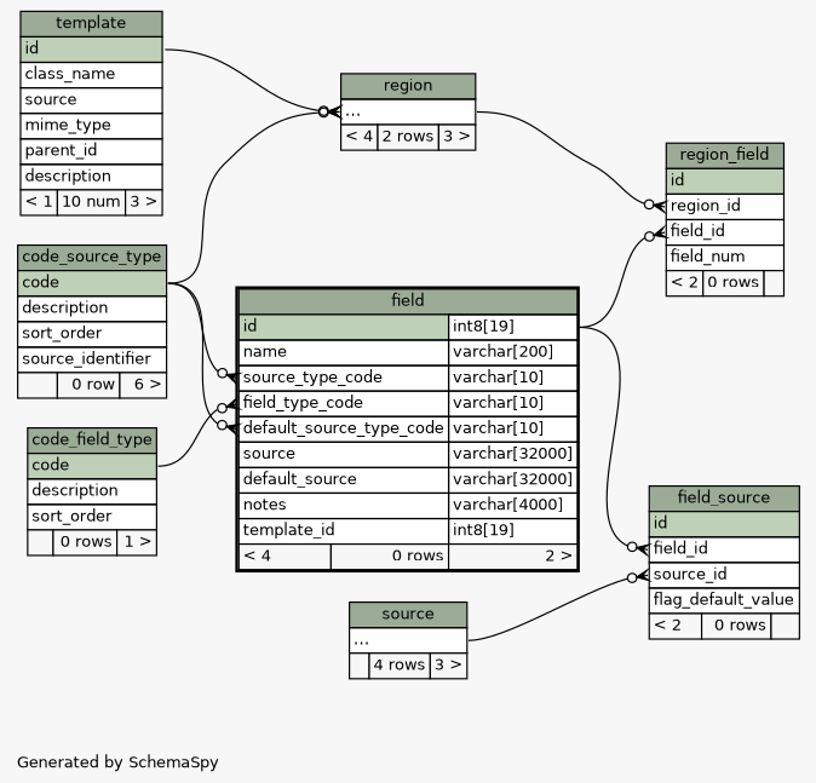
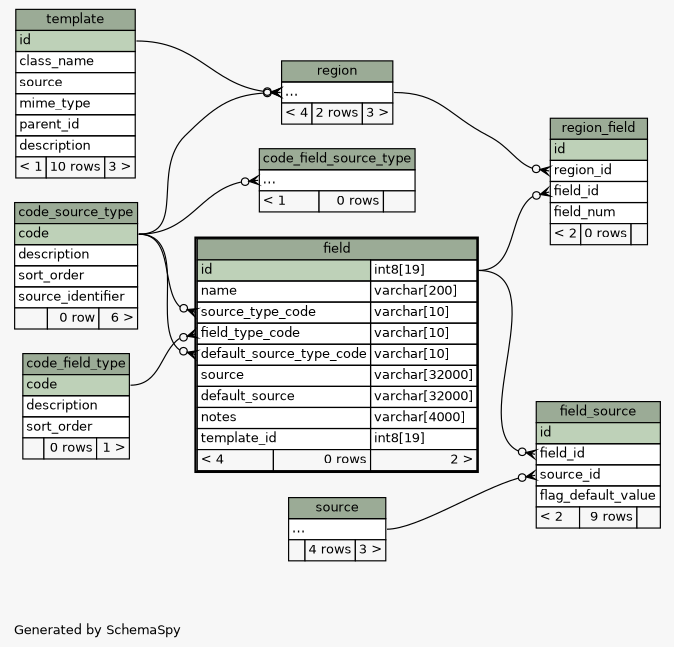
  digraph {
    bgcolor="#f7f7f7"
    fontname=Helvetica
    fontsize=11
    label="\nGenerated by SchemaSpy"
    labeljust=l
    nodesep=0.18
    rankdir=RL
    ranksep=0.46
    node [fontname=Helvetica fontsize=11 shape=plaintext]
    edge [arrowhead=none arrowsize=0.8 arrowtail=crowodot dir=back headport="code:e" tailport="elipses:w"]
+   n1 [label=<     <TABLE BORDER="0" CELLBORDER="1" CELLSPACING="0" BGCOLOR="#ffffff">       <TR><TD COLSPAN="3" BGCOLOR="#9bab96" ALIGN="CENTER">code_field_source_type</TD></TR>       <TR><TD PORT="elipses" COLSPAN="3" ALIGN="LEFT">...</TD></TR>       <TR><TD ALIGN="LEFT" BGCOLOR="#f7f7f7">&lt; 1</TD><TD ALIGN="RIGHT" BGCOLOR="#f7f7f7">0 rows</TD><TD ALIGN="RIGHT" BGCOLOR="#f7f7f7">  </TD></TR>     </TABLE>>]
    n2 [label=<     <TABLE BORDER="0" CELLBORDER="1" CELLSPACING="0" BGCOLOR="#ffffff">       <TR><TD COLSPAN="3" BGCOLOR="#9bab96" ALIGN="CENTER">code_source_type</TD></TR>       <TR><TD PORT="code" COLSPAN="3" BGCOLOR="#bed1b8" ALIGN="LEFT">code</TD></TR>       <TR><TD PORT="description" COLSPAN="3" ALIGN="LEFT">description</TD></TR>       <TR><TD PORT="sort_order" COLSPAN="3" ALIGN="LEFT">sort_order</TD></TR>       <TR><TD PORT="source_identifier" COLSPAN="3" ALIGN="LEFT">source_identifier</TD></TR>       <TR><TD ALIGN="LEFT" BGCOLOR="#f7f7f7">  </TD><TD ALIGN="RIGHT" BGCOLOR="#f7f7f7">0 row</TD><TD ALIGN="RIGHT" BGCOLOR="#f7f7f7">6 &gt;</TD></TR>     </TABLE>>]
    n3 [label=<     <TABLE BORDER="2" CELLBORDER="1" CELLSPACING="0" BGCOLOR="#ffffff">       <TR><TD COLSPAN="3" BGCOLOR="#9bab96" ALIGN="CENTER">field</TD></TR>       <TR><TD PORT="id" COLSPAN="2" BGCOLOR="#bed1b8" ALIGN="LEFT">id</TD><TD PORT="id.type" ALIGN="LEFT">int8[19]</TD></TR>       <TR><TD PORT="name" COLSPAN="2" ALIGN="LEFT">name</TD><TD PORT="name.type" ALIGN="LEFT">varchar[200]</TD></TR>       <TR><TD PORT="source_type_code" COLSPAN="2" ALIGN="LEFT">source_type_code</TD><TD PORT="source_type_code.type" ALIGN="LEFT">varchar[10]</TD></TR>       <TR><TD PORT="field_type_code" COLSPAN="2" ALIGN="LEFT">field_type_code</TD><TD PORT="field_type_code.type" ALIGN="LEFT">varchar[10]</TD></TR>       <TR><TD PORT="default_source_type_code" COLSPAN="2" ALIGN="LEFT">default_source_type_code</TD><TD PORT="default_source_type_code.type" ALIGN="LEFT">varchar[10]</TD></TR>       <TR><TD PORT="source" COLSPAN="2" ALIGN="LEFT">source</TD><TD PORT="source.type" ALIGN="LEFT">varchar[32000]</TD></TR>       <TR><TD PORT="default_source" COLSPAN="2" ALIGN="LEFT">default_source</TD><TD PORT="default_source.type" ALIGN="LEFT">varchar[32000]</TD></TR>       <TR><TD PORT="notes" COLSPAN="2" ALIGN="LEFT">notes</TD><TD PORT="notes.type" ALIGN="LEFT">varchar[4000]</TD></TR>       <TR><TD PORT="template_id" COLSPAN="2" ALIGN="LEFT">template_id</TD><TD PORT="template_id.type" ALIGN="LEFT">int8[19]</TD></TR>       <TR><TD ALIGN="LEFT" BGCOLOR="#f7f7f7">&lt; 4</TD><TD ALIGN="RIGHT" BGCOLOR="#f7f7f7">0 rows</TD><TD ALIGN="RIGHT" BGCOLOR="#f7f7f7">2 &gt;</TD></TR>     </TABLE>>]
    n4 [label=<     <TABLE BORDER="0" CELLBORDER="1" CELLSPACING="0" BGCOLOR="#ffffff">       <TR><TD COLSPAN="3" BGCOLOR="#9bab96" ALIGN="CENTER">code_field_type</TD></TR>       <TR><TD PORT="code" COLSPAN="3" BGCOLOR="#bed1b8" ALIGN="LEFT">code</TD></TR>       <TR><TD PORT="description" COLSPAN="3" ALIGN="LEFT">description</TD></TR>       <TR><TD PORT="sort_order" COLSPAN="3" ALIGN="LEFT">sort_order</TD></TR>       <TR><TD ALIGN="LEFT" BGCOLOR="#f7f7f7">  </TD><TD ALIGN="RIGHT" BGCOLOR="#f7f7f7">0 rows</TD><TD ALIGN="RIGHT" BGCOLOR="#f7f7f7">1 &gt;</TD></TR>     </TABLE>>]
-   n5 [label=<     <TABLE BORDER="0" CELLBORDER="1" CELLSPACING="0" BGCOLOR="#ffffff">       <TR><TD COLSPAN="3" BGCOLOR="#9bab96" ALIGN="CENTER">template</TD></TR>       <TR><TD PORT="id" COLSPAN="3" BGCOLOR="#bed1b8" ALIGN="LEFT">id</TD></TR>       <TR><TD PORT="class_name" COLSPAN="3" ALIGN="LEFT">class_name</TD></TR>       <TR><TD PORT="source" COLSPAN="3" ALIGN="LEFT">source</TD></TR>       <TR><TD PORT="mime_type" COLSPAN="3" ALIGN="LEFT">mime_type</TD></TR>       <TR><TD PORT="parent_id" COLSPAN="3" ALIGN="LEFT">parent_id</TD></TR>       <TR><TD PORT="description" COLSPAN="3" ALIGN="LEFT">description</TD></TR>       <TR><TD ALIGN="LEFT" BGCOLOR="#f7f7f7">&lt; 1</TD><TD ALIGN="RIGHT" BGCOLOR="#f7f7f7">10 num</TD><TD ALIGN="RIGHT" BGCOLOR="#f7f7f7">3 &gt;</TD></TR>     </TABLE>>]
-   n6 [label=<     <TABLE BORDER="0" CELLBORDER="1" CELLSPACING="0" BGCOLOR="#ffffff">       <TR><TD COLSPAN="3" BGCOLOR="#9bab96" ALIGN="CENTER">field_source</TD></TR>       <TR><TD PORT="id" COLSPAN="3" BGCOLOR="#bed1b8" ALIGN="LEFT">id</TD></TR>       <TR><TD PORT="field_id" COLSPAN="3" ALIGN="LEFT">field_id</TD></TR>       <TR><TD PORT="source_id" COLSPAN="3" ALIGN="LEFT">source_id</TD></TR>       <TR><TD PORT="flag_default_value" COLSPAN="3" ALIGN="LEFT">flag_default_value</TD></TR>       <TR><TD ALIGN="LEFT" BGCOLOR="#f7f7f7">&lt; 2</TD><TD ALIGN="RIGHT" BGCOLOR="#f7f7f7">0 rows</TD><TD ALIGN="RIGHT" BGCOLOR="#f7f7f7">  </TD></TR>     </TABLE>>]
+   n5 [label=<     <TABLE BORDER="0" CELLBORDER="1" CELLSPACING="0" BGCOLOR="#ffffff">       <TR><TD COLSPAN="3" BGCOLOR="#9bab96" ALIGN="CENTER">template</TD></TR>       <TR><TD PORT="id" COLSPAN="3" BGCOLOR="#bed1b8" ALIGN="LEFT">id</TD></TR>       <TR><TD PORT="class_name" COLSPAN="3" ALIGN="LEFT">class_name</TD></TR>       <TR><TD PORT="source" COLSPAN="3" ALIGN="LEFT">source</TD></TR>       <TR><TD PORT="mime_type" COLSPAN="3" ALIGN="LEFT">mime_type</TD></TR>       <TR><TD PORT="parent_id" COLSPAN="3" ALIGN="LEFT">parent_id</TD></TR>       <TR><TD PORT="description" COLSPAN="3" ALIGN="LEFT">description</TD></TR>       <TR><TD ALIGN="LEFT" BGCOLOR="#f7f7f7">&lt; 1</TD><TD ALIGN="RIGHT" BGCOLOR="#f7f7f7">10 rows</TD><TD ALIGN="RIGHT" BGCOLOR="#f7f7f7">3 &gt;</TD></TR>     </TABLE>>]
+   n6 [label=<     <TABLE BORDER="0" CELLBORDER="1" CELLSPACING="0" BGCOLOR="#ffffff">       <TR><TD COLSPAN="3" BGCOLOR="#9bab96" ALIGN="CENTER">field_source</TD></TR>       <TR><TD PORT="id" COLSPAN="3" BGCOLOR="#bed1b8" ALIGN="LEFT">id</TD></TR>       <TR><TD PORT="field_id" COLSPAN="3" ALIGN="LEFT">field_id</TD></TR>       <TR><TD PORT="source_id" COLSPAN="3" ALIGN="LEFT">source_id</TD></TR>       <TR><TD PORT="flag_default_value" COLSPAN="3" ALIGN="LEFT">flag_default_value</TD></TR>       <TR><TD ALIGN="LEFT" BGCOLOR="#f7f7f7">&lt; 2</TD><TD ALIGN="RIGHT" BGCOLOR="#f7f7f7">9 rows</TD><TD ALIGN="RIGHT" BGCOLOR="#f7f7f7">  </TD></TR>     </TABLE>>]
    n7 [label=<     <TABLE BORDER="0" CELLBORDER="1" CELLSPACING="0" BGCOLOR="#ffffff">       <TR><TD COLSPAN="3" BGCOLOR="#9bab96" ALIGN="CENTER">source</TD></TR>       <TR><TD PORT="elipses" COLSPAN="3" ALIGN="LEFT">...</TD></TR>       <TR><TD ALIGN="LEFT" BGCOLOR="#f7f7f7">  </TD><TD ALIGN="RIGHT" BGCOLOR="#f7f7f7">4 rows</TD><TD ALIGN="RIGHT" BGCOLOR="#f7f7f7">3 &gt;</TD></TR>     </TABLE>>]
    n8 [label=<     <TABLE BORDER="0" CELLBORDER="1" CELLSPACING="0" BGCOLOR="#ffffff">       <TR><TD COLSPAN="3" BGCOLOR="#9bab96" ALIGN="CENTER">region</TD></TR>       <TR><TD PORT="elipses" COLSPAN="3" ALIGN="LEFT">...</TD></TR>       <TR><TD ALIGN="LEFT" BGCOLOR="#f7f7f7">&lt; 4</TD><TD ALIGN="RIGHT" BGCOLOR="#f7f7f7">2 rows</TD><TD ALIGN="RIGHT" BGCOLOR="#f7f7f7">3 &gt;</TD></TR>     </TABLE>>]
    n9 [label=<     <TABLE BORDER="0" CELLBORDER="1" CELLSPACING="0" BGCOLOR="#ffffff">       <TR><TD COLSPAN="3" BGCOLOR="#9bab96" ALIGN="CENTER">region_field</TD></TR>       <TR><TD PORT="id" COLSPAN="3" BGCOLOR="#bed1b8" ALIGN="LEFT">id</TD></TR>       <TR><TD PORT="region_id" COLSPAN="3" ALIGN="LEFT">region_id</TD></TR>       <TR><TD PORT="field_id" COLSPAN="3" ALIGN="LEFT">field_id</TD></TR>       <TR><TD PORT="field_num" COLSPAN="3" ALIGN="LEFT">field_num</TD></TR>       <TR><TD ALIGN="LEFT" BGCOLOR="#f7f7f7">&lt; 2</TD><TD ALIGN="RIGHT" BGCOLOR="#f7f7f7">0 rows</TD><TD ALIGN="RIGHT" BGCOLOR="#f7f7f7">  </TD></TR>     </TABLE>>]
+   n1 -> n2
    n3 -> n2 [tailport="default_source_type_code:w"]
    n3 -> n2 [tailport="source_type_code:w"]
    n3 -> n4 [tailport="field_type_code:w"]
    n6 -> n3 [headport="id.type:e" tailport="field_id:w"]
    n6 -> n7 [headport="elipses:e" tailport="source_id:w"]
    n8 -> n2
    n8 -> n5 [headport="id:e"]
    n9 -> n3 [headport="id.type:e" tailport="field_id:w"]
    n9 -> n8 [headport="elipses:e" tailport="region_id:w"]
  }
